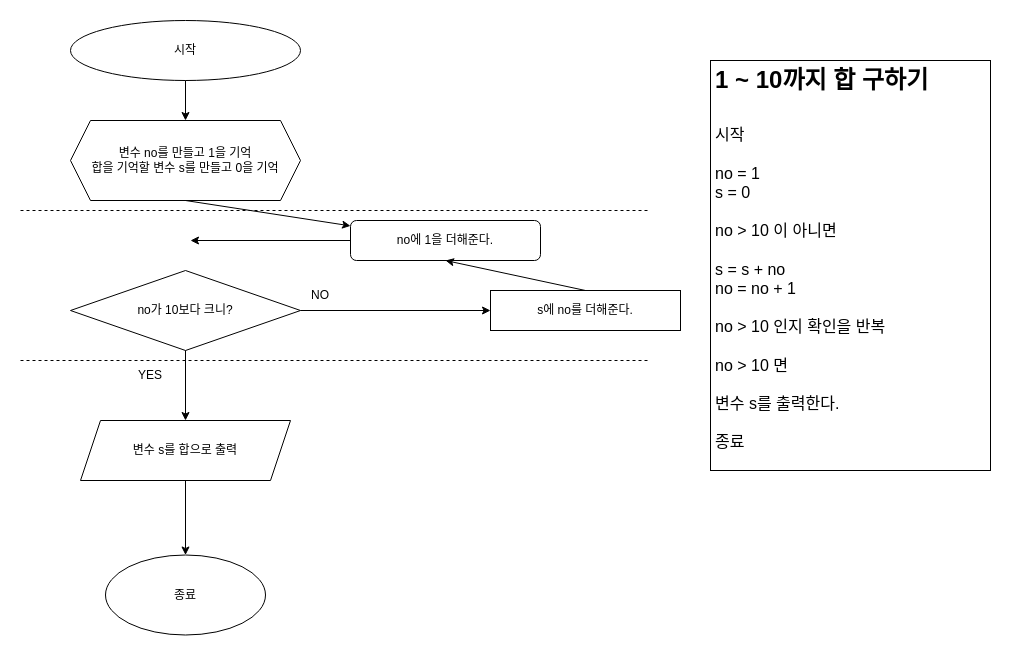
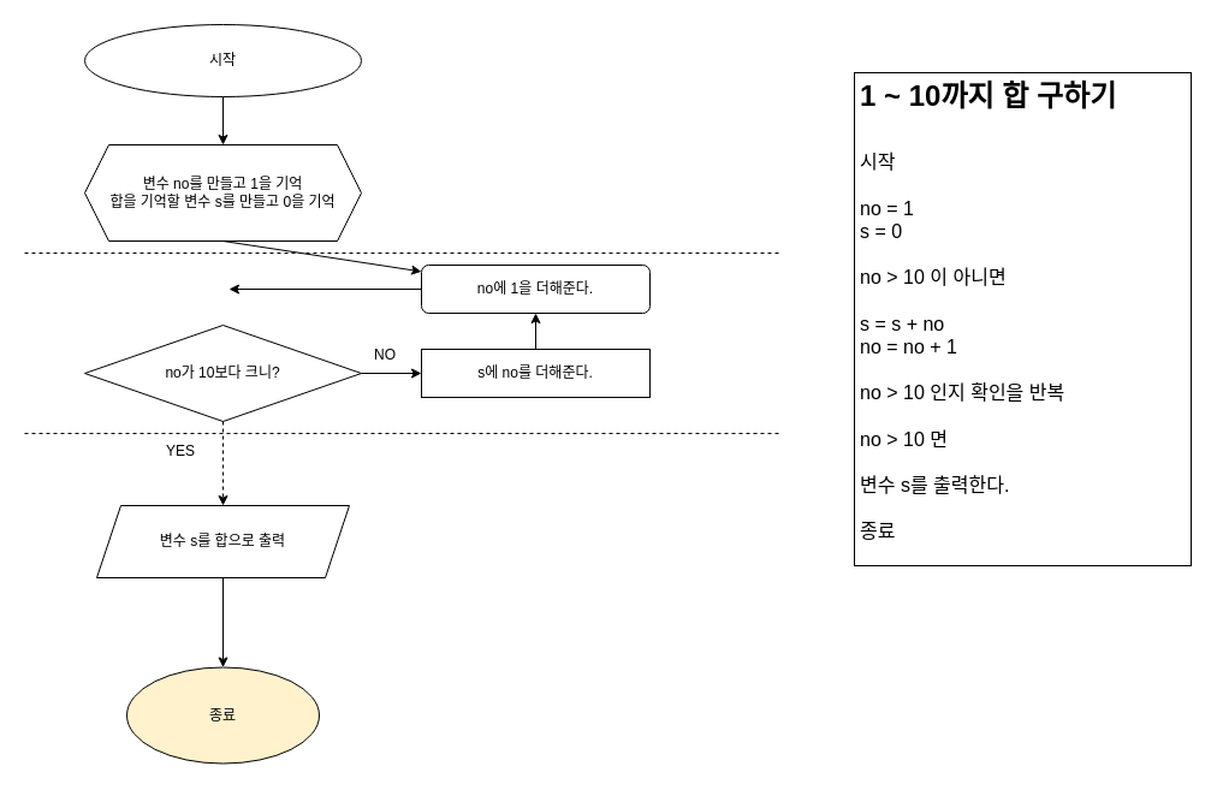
  <mxCell id="0" />
  <mxCell id="1" parent="0" />
  <mxCell id="2" value="시작" style="ellipse;whiteSpace=wrap;html=1;" vertex="1" parent="1"><mxGeometry x="70" y="20" width="230" height="60" as="geometry" /></mxCell>
- <mxCell id="3" value="종료" style="ellipse;whiteSpace=wrap;html=1;" vertex="1" parent="1"><mxGeometry x="105" y="554.5" width="160" height="80" as="geometry" /></mxCell>
+ <mxCell id="3" value="종료" style="ellipse;whiteSpace=wrap;html=1;fillColor=#fff2cc;" vertex="1" parent="1"><mxGeometry x="105" y="554.5" width="160" height="80" as="geometry" /></mxCell>
  <mxCell id="4" value="변수 no를 만들고 1을 기억&lt;br&gt;합을 기억할 변수 s를 만들고 0을 기억" style="shape=hexagon;perimeter=hexagonPerimeter2;whiteSpace=wrap;html=1;fixedSize=1;" vertex="1" parent="1"><mxGeometry x="70" y="120" width="230" height="80" as="geometry" /></mxCell>
  <mxCell id="5" value="" style="endArrow=classic;html=1;rounded=0;exitX=0.5;exitY=1;exitDx=0;exitDy=0;entryX=0.5;entryY=0;entryDx=0;entryDy=0;" edge="1" parent="1" source="2" target="4"><mxGeometry width="50" height="50" relative="1" as="geometry"><mxPoint x="170" y="360" as="sourcePoint" /><mxPoint x="220" y="310" as="targetPoint" /></mxGeometry></mxCell>
  <mxCell id="6" value="no가 10보다 크니?" style="rhombus;whiteSpace=wrap;html=1;" vertex="1" parent="1"><mxGeometry x="70" y="270" width="230" height="80" as="geometry" /></mxCell>
  <mxCell id="7" value="" style="endArrow=classic;html=1;rounded=0;exitX=0.5;exitY=1;exitDx=0;exitDy=0;" edge="1" parent="1" source="4" target="14"><mxGeometry width="50" height="50" relative="1" as="geometry"><mxPoint x="170" y="390" as="sourcePoint" /><mxPoint x="220" y="340" as="targetPoint" /></mxGeometry></mxCell>
- <mxCell id="8" value="" style="endArrow=classic;html=1;rounded=0;exitX=0.5;exitY=1;exitDx=0;exitDy=0;" edge="1" parent="1" source="6" target="9"><mxGeometry width="50" height="50" relative="1" as="geometry"><mxPoint x="170" y="490" as="sourcePoint" /><mxPoint x="190" y="420" as="targetPoint" /></mxGeometry></mxCell>
+ <mxCell id="8" value="" style="endArrow=classic;html=1;rounded=0;exitX=0.5;exitY=1;exitDx=0;exitDy=0;dashed=1;" edge="1" parent="1" source="6" target="9"><mxGeometry width="50" height="50" relative="1" as="geometry"><mxPoint x="170" y="490" as="sourcePoint" /><mxPoint x="190" y="420" as="targetPoint" /></mxGeometry></mxCell>
  <mxCell id="9" value="변수 s를 합으로 출력" style="shape=parallelogram;perimeter=parallelogramPerimeter;whiteSpace=wrap;html=1;fixedSize=1;" vertex="1" parent="1"><mxGeometry x="80" y="420" width="210" height="60" as="geometry" /></mxCell>
  <mxCell id="10" value="" style="endArrow=classic;html=1;rounded=0;exitX=0.5;exitY=1;exitDx=0;exitDy=0;entryX=0.5;entryY=0;entryDx=0;entryDy=0;" edge="1" parent="1" source="9" target="3"><mxGeometry width="50" height="50" relative="1" as="geometry"><mxPoint x="170" y="490" as="sourcePoint" /><mxPoint x="190" y="610" as="targetPoint" /></mxGeometry></mxCell>
  <mxCell id="11" value="YES" style="text;html=1;strokeColor=none;fillColor=none;align=center;verticalAlign=middle;whiteSpace=wrap;rounded=0;" vertex="1" parent="1"><mxGeometry x="120" y="360" width="60" height="30" as="geometry" /></mxCell>
  <mxCell id="12" value="" style="endArrow=classic;html=1;rounded=0;exitX=1;exitY=0.5;exitDx=0;exitDy=0;" edge="1" parent="1" source="6" target="13"><mxGeometry width="50" height="50" relative="1" as="geometry"><mxPoint x="170" y="490" as="sourcePoint" /><mxPoint x="340" y="310" as="targetPoint" /></mxGeometry></mxCell>
- <mxCell id="13" value="s에 no를 더해준다." style="rounded=0;whiteSpace=wrap;html=1;" vertex="1" parent="1"><mxGeometry x="490" y="290" width="190" height="40" as="geometry" /></mxCell>
+ <mxCell id="13" value="s에 no를 더해준다." style="rounded=0;whiteSpace=wrap;html=1;" vertex="1" parent="1"><mxGeometry x="350" y="290" width="190" height="40" as="geometry" /></mxCell>
  <mxCell id="14" value="no에 1을 더해준다." style="whiteSpace=wrap;html=1;rounded=1;" vertex="1" parent="1"><mxGeometry x="350" y="220" width="190" height="40" as="geometry" /></mxCell>
  <mxCell id="15" value="" style="endArrow=classic;html=1;rounded=0;exitX=0.5;exitY=0;exitDx=0;exitDy=0;entryX=0.5;entryY=1;entryDx=0;entryDy=0;" edge="1" parent="1" source="13" target="14"><mxGeometry width="50" height="50" relative="1" as="geometry"><mxPoint x="290" y="490" as="sourcePoint" /><mxPoint x="340" y="440" as="targetPoint" /></mxGeometry></mxCell>
  <mxCell id="16" value="" style="endArrow=classic;html=1;rounded=0;exitX=0;exitY=0.5;exitDx=0;exitDy=0;" edge="1" parent="1" source="14"><mxGeometry width="50" height="50" relative="1" as="geometry"><mxPoint x="290" y="490" as="sourcePoint" /><mxPoint x="190" y="240" as="targetPoint" /></mxGeometry></mxCell>
  <mxCell id="17" value="NO" style="text;html=1;strokeColor=none;fillColor=none;align=center;verticalAlign=middle;whiteSpace=wrap;rounded=0;" vertex="1" parent="1"><mxGeometry x="290" y="280" width="60" height="30" as="geometry" /></mxCell>
  <mxCell id="18" value="" style="endArrow=none;dashed=1;html=1;rounded=0;" edge="1" parent="1"><mxGeometry width="50" height="50" relative="1" as="geometry"><mxPoint x="20" y="360" as="sourcePoint" /><mxPoint x="650" y="360" as="targetPoint" /></mxGeometry></mxCell>
  <mxCell id="19" value="" style="endArrow=none;dashed=1;html=1;rounded=0;" edge="1" parent="1"><mxGeometry width="50" height="50" relative="1" as="geometry"><mxPoint x="20" y="210" as="sourcePoint" /><mxPoint x="650" y="210" as="targetPoint" /></mxGeometry></mxCell>
  <mxCell id="20" value="&lt;h1&gt;1 ~ 10까지 합 구하기&lt;/h1&gt;&lt;div&gt;&lt;br&gt;&lt;/div&gt;&lt;div style=&quot;font-size: 16px;&quot;&gt;시작&lt;/div&gt;&lt;div style=&quot;font-size: 16px;&quot;&gt;&lt;br&gt;&lt;/div&gt;&lt;div style=&quot;font-size: 16px;&quot;&gt;no = 1&lt;/div&gt;&lt;div style=&quot;font-size: 16px;&quot;&gt;s = 0&lt;/div&gt;&lt;div style=&quot;font-size: 16px;&quot;&gt;&lt;br&gt;&lt;/div&gt;&lt;div style=&quot;font-size: 16px;&quot;&gt;no &amp;gt; 10 이 아니면&lt;/div&gt;&lt;div style=&quot;font-size: 16px;&quot;&gt;&lt;br&gt;&lt;/div&gt;&lt;div style=&quot;font-size: 16px;&quot;&gt;s = s + no&lt;/div&gt;&lt;div style=&quot;font-size: 16px;&quot;&gt;no = no + 1&lt;/div&gt;&lt;div style=&quot;font-size: 16px;&quot;&gt;&lt;br&gt;&lt;/div&gt;&lt;div style=&quot;font-size: 16px;&quot;&gt;no &amp;gt; 10 인지 확인을 반복&lt;/div&gt;&lt;div style=&quot;font-size: 16px;&quot;&gt;&lt;br&gt;&lt;/div&gt;&lt;div style=&quot;font-size: 16px;&quot;&gt;no &amp;gt; 10 면&amp;nbsp;&lt;/div&gt;&lt;div style=&quot;font-size: 16px;&quot;&gt;&lt;br&gt;&lt;/div&gt;&lt;div style=&quot;font-size: 16px;&quot;&gt;변수 s를 출력한다.&lt;/div&gt;&lt;div style=&quot;font-size: 16px;&quot;&gt;&lt;br&gt;&lt;/div&gt;&lt;div style=&quot;font-size: 16px;&quot;&gt;종료&lt;/div&gt;&lt;div style=&quot;font-size: 16px;&quot;&gt;&lt;br&gt;&lt;/div&gt;" style="text;html=1;strokeColor=default;fillColor=none;spacing=5;spacingTop=-20;whiteSpace=wrap;overflow=hidden;rounded=0;" vertex="1" parent="1"><mxGeometry x="710" y="60" width="280" height="410" as="geometry" /></mxCell>
